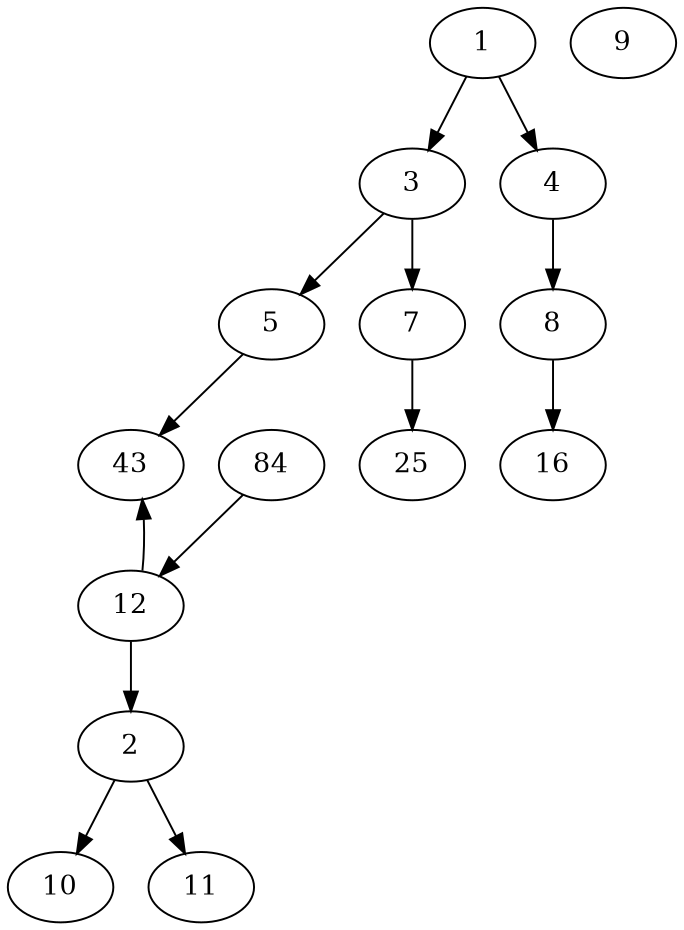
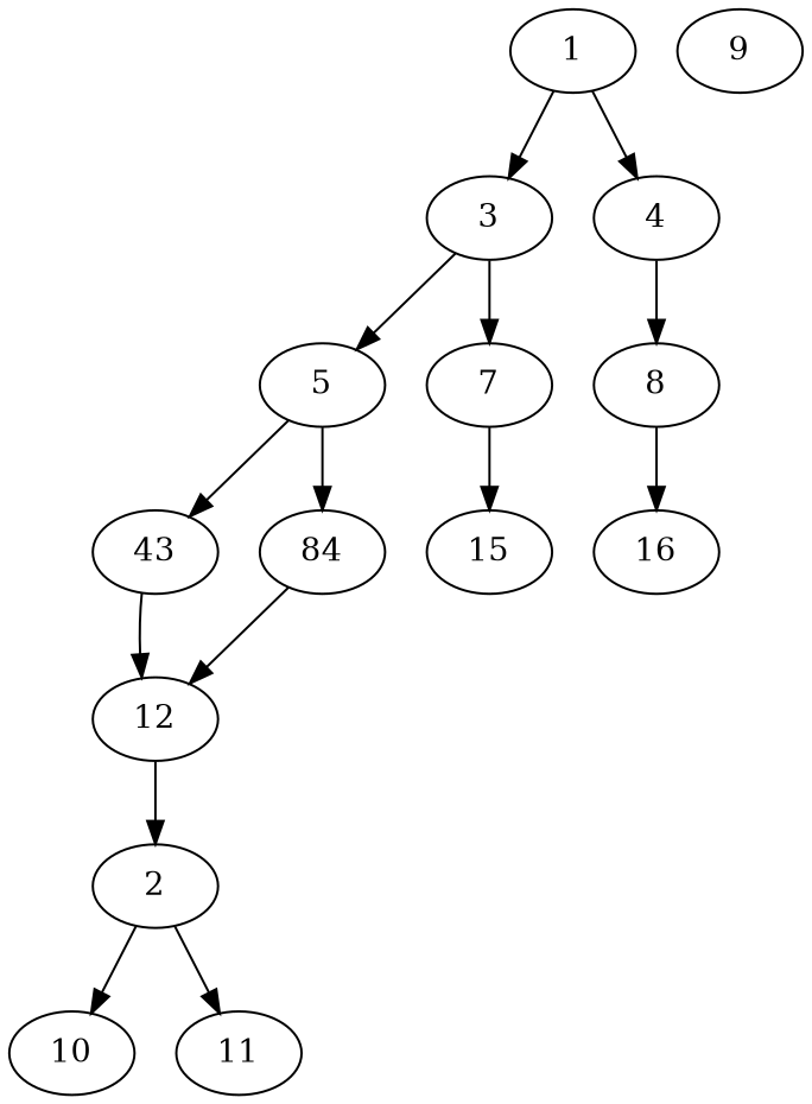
  digraph {
    node [Weight=3]
    edge [Weight=5]
    1 [Weight=7]
    3 [Weight=10]
    4
    5 [Weight=8]
    7 [Weight=13]
    8 [Weight=6]
    n7 [Weight=7 label=43]
    n8 [Weight=10 label=84]
-   15 [Weight=14 label=25]
+   15 [Weight=14]
    16 [Weight=13]
    2
    10
    11 [Weight=6]
    12 [Weight=14]
    9 [Weight=14]
    1 -> 3
    1 -> 4
    3 -> 5 [Weight=7]
    3 -> 7 [Weight=7]
    4 -> 8
    5 -> n7 [Weight=9]
+   5 -> n8 [Weight=7]
    7 -> 15 [Weight=9]
    8 -> 16 [Weight=2]
-   12 -> n7
+   n7 -> 12
    n8 -> 12 [Weight=10]
    2 -> 10 [Weight=8]
    2 -> 11
    12 -> 2 [Weight=10]
  }
